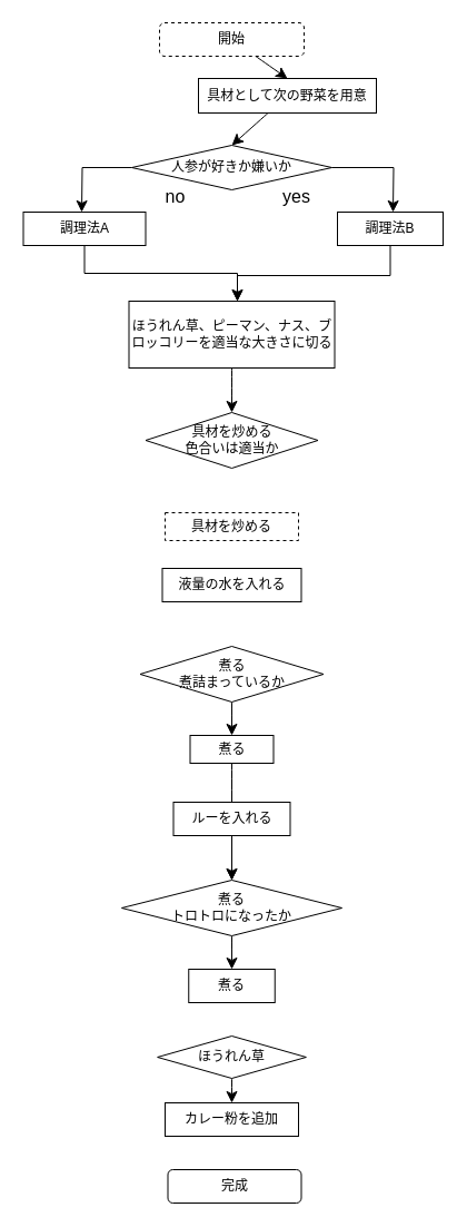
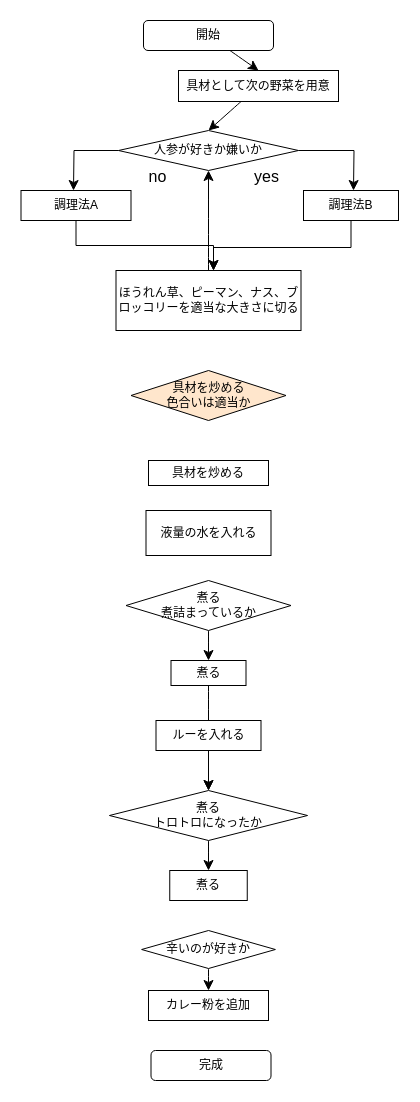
  <mxCell id="0" />
  <mxCell id="1" parent="0" />
  <mxCell id="2" style="edgeStyle=none;curved=1;rounded=0;orthogonalLoop=1;jettySize=auto;html=1;entryX=0.5;entryY=0;entryDx=0;entryDy=0;fontSize=12;startSize=8;endSize=8;" edge="1" parent="1" source="3" target="5"><mxGeometry relative="1" as="geometry" /></mxCell>
- <mxCell id="3" value="&lt;font style=&quot;vertical-align: inherit;&quot;&gt;&lt;font style=&quot;vertical-align: inherit;&quot;&gt;開始&lt;/font&gt;&lt;/font&gt;" style="rounded=1;whiteSpace=wrap;html=1;dashed=1;" vertex="1" parent="1"><mxGeometry x="143" y="20" width="130" height="30" as="geometry" /></mxCell>
+ <mxCell id="3" value="&lt;font style=&quot;vertical-align: inherit;&quot;&gt;&lt;font style=&quot;vertical-align: inherit;&quot;&gt;開始&lt;/font&gt;&lt;/font&gt;" style="rounded=1;whiteSpace=wrap;html=1;" vertex="1" parent="1"><mxGeometry x="143" y="20" width="130" height="30" as="geometry" /></mxCell>
  <mxCell id="4" value="" style="edgeStyle=none;curved=1;rounded=0;orthogonalLoop=1;jettySize=auto;html=1;fontSize=12;startSize=8;endSize=8;entryX=0.5;entryY=0;entryDx=0;entryDy=0;" edge="1" parent="1" source="5" target="8"><mxGeometry relative="1" as="geometry" /></mxCell>
  <mxCell id="5" value="&lt;font style=&quot;vertical-align: inherit;&quot;&gt;&lt;font style=&quot;vertical-align: inherit;&quot;&gt;具材として次の野菜を用意&lt;/font&gt;&lt;/font&gt;" style="rounded=0;whiteSpace=wrap;html=1;" vertex="1" parent="1"><mxGeometry x="178" y="70" width="160" height="31" as="geometry" /></mxCell>
  <mxCell id="6" value="" style="edgeStyle=orthogonalEdgeStyle;rounded=0;orthogonalLoop=1;jettySize=auto;html=1;fontSize=12;startSize=8;endSize=8;strokeColor=default;" edge="1" parent="1" source="8"><mxGeometry relative="1" as="geometry"><mxPoint x="73" y="190" as="targetPoint" /></mxGeometry></mxCell>
  <mxCell id="7" value="" style="edgeStyle=orthogonalEdgeStyle;rounded=0;orthogonalLoop=1;jettySize=auto;html=1;fontSize=12;startSize=8;endSize=8;" edge="1" parent="1" source="8"><mxGeometry relative="1" as="geometry"><mxPoint x="353" y="190" as="targetPoint" /></mxGeometry></mxCell>
  <mxCell id="8" value="&lt;font style=&quot;vertical-align: inherit;&quot;&gt;&lt;font style=&quot;vertical-align: inherit;&quot;&gt;人参が好きか嫌いか&lt;/font&gt;&lt;/font&gt;" style="rhombus;whiteSpace=wrap;html=1;" vertex="1" parent="1"><mxGeometry x="118" y="130" width="180" height="40" as="geometry" /></mxCell>
  <mxCell id="9" value="" style="edgeStyle=elbowEdgeStyle;rounded=0;orthogonalLoop=1;jettySize=auto;html=1;fontSize=12;startSize=8;endSize=8;elbow=vertical;" edge="1" parent="1" source="10"><mxGeometry relative="1" as="geometry"><mxPoint x="213" y="270" as="targetPoint" /></mxGeometry></mxCell>
  <mxCell id="10" value="調理法A" style="rounded=0;whiteSpace=wrap;html=1;" vertex="1" parent="1"><mxGeometry x="20.5" y="190" width="110" height="30" as="geometry" /></mxCell>
  <mxCell id="11" value="" style="edgeStyle=elbowEdgeStyle;rounded=0;orthogonalLoop=1;jettySize=auto;html=1;fontSize=12;startSize=8;endSize=8;elbow=vertical;entryX=0.538;entryY=-0.057;entryDx=0;entryDy=0;entryPerimeter=0;" edge="1" parent="1" source="12"><mxGeometry relative="1" as="geometry"><mxPoint x="213" y="270" as="targetPoint" /><mxPoint x="348.47" y="223.42" as="sourcePoint" /><Array as="points"><mxPoint x="283" y="247" /></Array></mxGeometry></mxCell>
  <mxCell id="12" value="調理法B" style="whiteSpace=wrap;html=1;rounded=0;" vertex="1" parent="1"><mxGeometry x="303" y="190" width="95" height="30" as="geometry" /></mxCell>
- <mxCell id="13" value="" style="edgeStyle=none;curved=1;rounded=0;orthogonalLoop=1;jettySize=auto;html=1;fontSize=12;startSize=8;endSize=8;" edge="1" parent="1" source="14" target="15"><mxGeometry relative="1" as="geometry" /></mxCell>
+ <mxCell id="13" value="" style="edgeStyle=none;curved=1;rounded=0;orthogonalLoop=1;jettySize=auto;html=1;fontSize=12;startSize=8;endSize=8;" edge="1" parent="1" source="14" target="8"><mxGeometry relative="1" as="geometry" /></mxCell>
  <mxCell id="14" value="ほうれん草、ピーマン、ナス、ブロッコリーを適当な大きさに切る" style="whiteSpace=wrap;html=1;rounded=0;" vertex="1" parent="1"><mxGeometry x="115.5" y="270" width="185" height="60" as="geometry" /></mxCell>
- <mxCell id="15" value="具材を炒める&lt;div&gt;色合いは適当か&lt;/div&gt;" style="rhombus;whiteSpace=wrap;html=1;rounded=0;" vertex="1" parent="1"><mxGeometry x="130.5" y="370" width="155" height="50" as="geometry" /></mxCell>
- <mxCell id="16" value="具材を炒める" style="whiteSpace=wrap;html=1;rounded=0;dashed=1;" vertex="1" parent="1"><mxGeometry x="148" y="460" width="120" height="25" as="geometry" /></mxCell>
- <mxCell id="17" value="液量の水を入れる" style="whiteSpace=wrap;html=1;rounded=0;" vertex="1" parent="1"><mxGeometry x="145.5" y="510" width="125" height="30" as="geometry" /></mxCell>
+ <mxCell id="15" value="具材を炒める&lt;div&gt;色合いは適当か&lt;/div&gt;" style="rhombus;whiteSpace=wrap;html=1;rounded=0;fillColor=#ffe6cc;" vertex="1" parent="1"><mxGeometry x="130.5" y="370" width="155" height="50" as="geometry" /></mxCell>
+ <mxCell id="16" value="具材を炒める" style="whiteSpace=wrap;html=1;rounded=0;" vertex="1" parent="1"><mxGeometry x="148" y="460" width="120" height="25" as="geometry" /></mxCell>
+ <mxCell id="17" value="液量の水を入れる" style="whiteSpace=wrap;html=1;rounded=0;" vertex="1" parent="1"><mxGeometry x="145.5" y="510" width="125" height="45" as="geometry" /></mxCell>
  <mxCell id="18" style="edgeStyle=none;curved=1;rounded=0;orthogonalLoop=1;jettySize=auto;html=1;exitX=0.5;exitY=1;exitDx=0;exitDy=0;fontSize=12;startSize=8;endSize=8;" edge="1" parent="1" source="17" target="17"><mxGeometry relative="1" as="geometry" /></mxCell>
  <mxCell id="19" value="" style="edgeStyle=none;curved=1;rounded=0;orthogonalLoop=1;jettySize=auto;html=1;fontSize=12;startSize=8;endSize=8;" edge="1" parent="1" source="20" target="22"><mxGeometry relative="1" as="geometry" /></mxCell>
  <mxCell id="20" value="煮る&lt;div&gt;煮詰まっているか&lt;/div&gt;" style="rhombus;whiteSpace=wrap;html=1;rounded=0;" vertex="1" parent="1"><mxGeometry x="125.5" y="580" width="165" height="50" as="geometry" /></mxCell>
  <mxCell id="21" value="" style="edgeStyle=none;curved=1;rounded=0;orthogonalLoop=1;jettySize=auto;html=1;fontSize=12;startSize=8;endSize=8;" edge="1" parent="1" source="22" target="26"><mxGeometry relative="1" as="geometry" /></mxCell>
  <mxCell id="22" value="煮る" style="whiteSpace=wrap;html=1;rounded=0;" vertex="1" parent="1"><mxGeometry x="170.5" y="660" width="75" height="25" as="geometry" /></mxCell>
  <mxCell id="23" value="" style="edgeStyle=none;curved=1;rounded=0;orthogonalLoop=1;jettySize=auto;html=1;fontSize=12;startSize=8;endSize=8;" edge="1" parent="1" source="24" target="26"><mxGeometry relative="1" as="geometry" /></mxCell>
  <mxCell id="24" value="ルーを入れる" style="whiteSpace=wrap;html=1;rounded=0;" vertex="1" parent="1"><mxGeometry x="155.5" y="720" width="105" height="30" as="geometry" /></mxCell>
  <mxCell id="25" value="" style="edgeStyle=none;curved=1;rounded=0;orthogonalLoop=1;jettySize=auto;html=1;fontSize=12;startSize=8;endSize=8;" edge="1" parent="1" source="26" target="27"><mxGeometry relative="1" as="geometry" /></mxCell>
  <mxCell id="26" value="煮る&lt;div&gt;トロトロになったか&lt;/div&gt;" style="rhombus;whiteSpace=wrap;html=1;rounded=0;" vertex="1" parent="1"><mxGeometry x="108.94" y="790" width="198.12" height="50" as="geometry" /></mxCell>
  <mxCell id="27" value="煮る" style="whiteSpace=wrap;html=1;rounded=0;" vertex="1" parent="1"><mxGeometry x="169.25" y="870" width="77.5" height="30" as="geometry" /></mxCell>
  <mxCell id="28" value="" style="edgeStyle=none;curved=1;rounded=0;orthogonalLoop=1;jettySize=auto;html=1;fontSize=12;startSize=8;endSize=8;" edge="1" parent="1" source="29" target="30"><mxGeometry relative="1" as="geometry" /></mxCell>
- <mxCell id="29" value="ほうれん草" style="rhombus;whiteSpace=wrap;html=1;rounded=0;" vertex="1" parent="1"><mxGeometry x="141.13" y="930" width="133.75" height="38" as="geometry" /></mxCell>
+ <mxCell id="29" value="辛いのが好きか" style="rhombus;whiteSpace=wrap;html=1;rounded=0;" vertex="1" parent="1"><mxGeometry x="141.13" y="930" width="133.75" height="38" as="geometry" /></mxCell>
  <mxCell id="30" value="カレー粉を追加" style="whiteSpace=wrap;html=1;rounded=0;" vertex="1" parent="1"><mxGeometry x="148" y="990" width="120" height="30" as="geometry" /></mxCell>
  <mxCell id="31" value="完成" style="rounded=1;whiteSpace=wrap;html=1;" vertex="1" parent="1"><mxGeometry x="150.5" y="1050" width="120" height="30" as="geometry" /></mxCell>
  <mxCell id="32" value="no" style="text;html=1;align=center;verticalAlign=middle;resizable=0;points=[];autosize=1;strokeColor=none;fillColor=none;fontSize=16;" vertex="1" parent="1"><mxGeometry x="137" y="161" width="40" height="30" as="geometry" /></mxCell>
  <mxCell id="33" value="yes" style="text;html=1;align=center;verticalAlign=middle;resizable=0;points=[];autosize=1;strokeColor=none;fillColor=none;fontSize=16;" vertex="1" parent="1"><mxGeometry x="240.5" y="161" width="50" height="30" as="geometry" /></mxCell>
